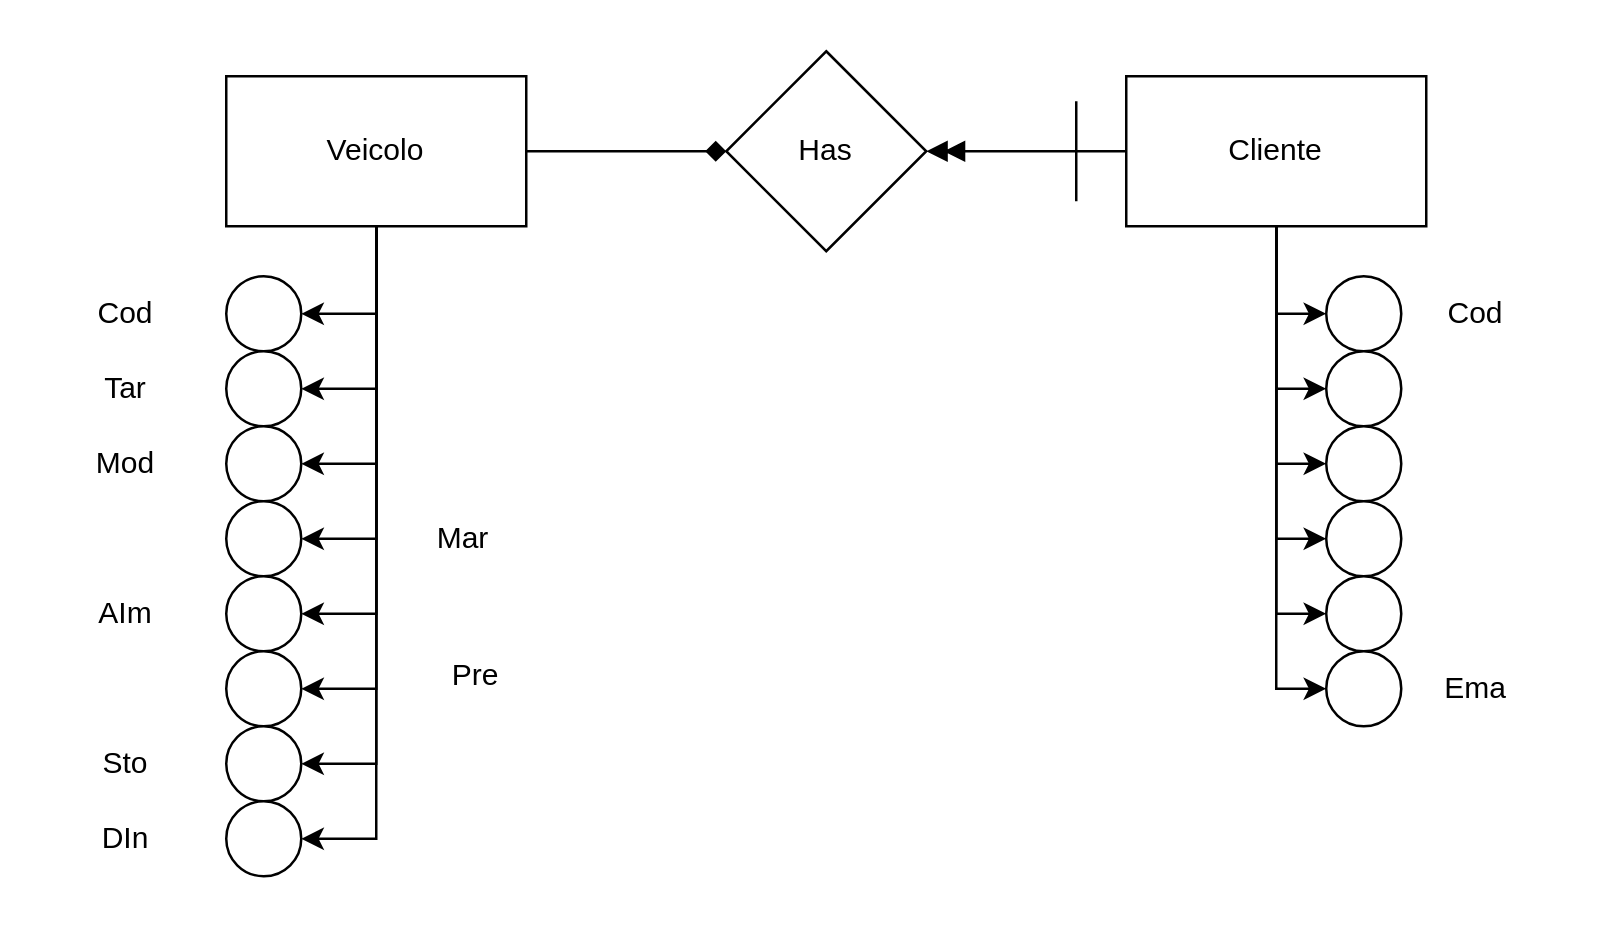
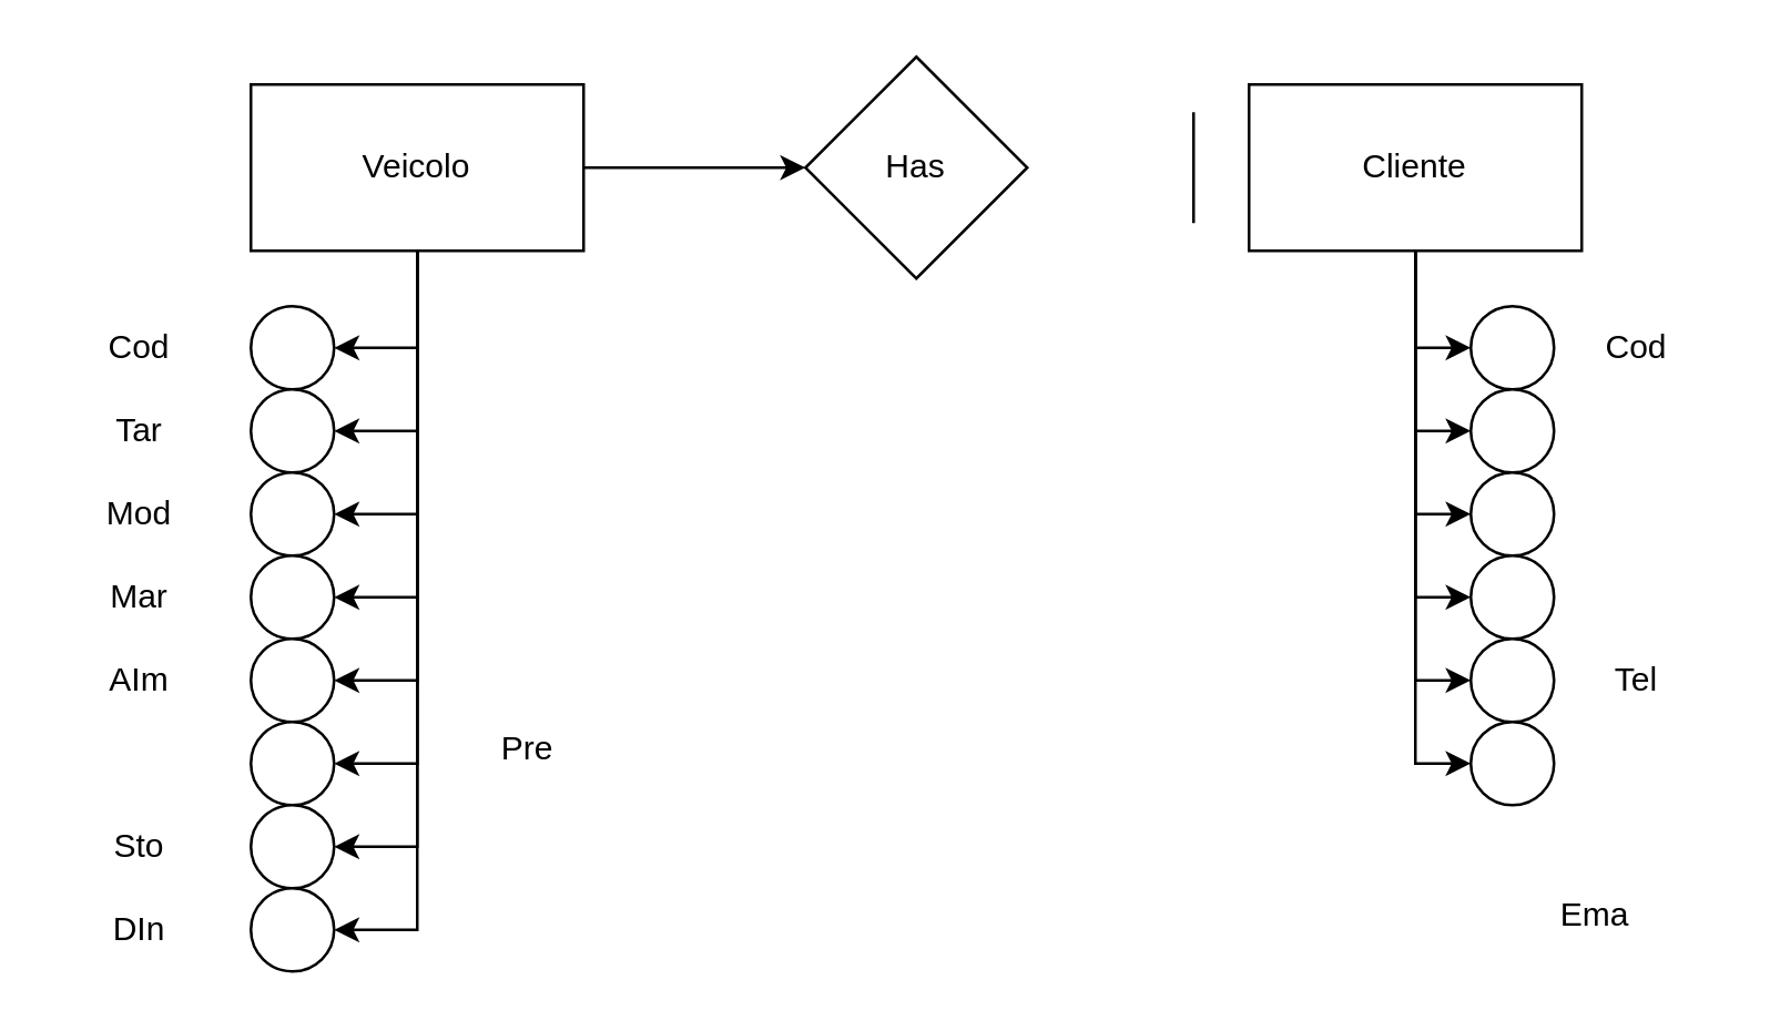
  <mxCell id="0" />
  <mxCell id="1" parent="0" />
- <mxCell id="2" style="edgeStyle=orthogonalEdgeStyle;rounded=0;orthogonalLoop=1;jettySize=auto;html=1;exitX=1;exitY=0.5;exitDx=0;exitDy=0;entryX=0;entryY=0.5;entryDx=0;entryDy=0;endArrow=diamond;endFill=1;" parent="1" source="11" target="20" edge="1"><mxGeometry relative="1" as="geometry" /></mxCell>
+ <mxCell id="2" style="edgeStyle=orthogonalEdgeStyle;rounded=0;orthogonalLoop=1;jettySize=auto;html=1;exitX=1;exitY=0.5;exitDx=0;exitDy=0;entryX=0;entryY=0.5;entryDx=0;entryDy=0;endArrow=classic;endFill=1;" parent="1" source="11" target="20" edge="1"><mxGeometry relative="1" as="geometry" /></mxCell>
  <mxCell id="3" style="edgeStyle=orthogonalEdgeStyle;rounded=0;orthogonalLoop=1;jettySize=auto;html=1;exitX=0.5;exitY=1;exitDx=0;exitDy=0;entryX=1;entryY=0.5;entryDx=0;entryDy=0;" parent="1" source="11" target="21" edge="1"><mxGeometry relative="1" as="geometry" /></mxCell>
  <mxCell id="4" style="edgeStyle=orthogonalEdgeStyle;rounded=0;orthogonalLoop=1;jettySize=auto;html=1;exitX=0.5;exitY=1;exitDx=0;exitDy=0;entryX=1;entryY=0.5;entryDx=0;entryDy=0;" parent="1" source="11" target="22" edge="1"><mxGeometry relative="1" as="geometry" /></mxCell>
  <mxCell id="5" style="edgeStyle=orthogonalEdgeStyle;rounded=0;orthogonalLoop=1;jettySize=auto;html=1;exitX=0.5;exitY=1;exitDx=0;exitDy=0;entryX=1;entryY=0.5;entryDx=0;entryDy=0;" parent="1" source="11" target="23" edge="1"><mxGeometry relative="1" as="geometry" /></mxCell>
  <mxCell id="6" style="edgeStyle=orthogonalEdgeStyle;rounded=0;orthogonalLoop=1;jettySize=auto;html=1;exitX=0.5;exitY=1;exitDx=0;exitDy=0;entryX=1;entryY=0.5;entryDx=0;entryDy=0;" parent="1" source="11" target="24" edge="1"><mxGeometry relative="1" as="geometry" /></mxCell>
  <mxCell id="7" style="edgeStyle=orthogonalEdgeStyle;rounded=0;orthogonalLoop=1;jettySize=auto;html=1;exitX=0.5;exitY=1;exitDx=0;exitDy=0;entryX=1;entryY=0.5;entryDx=0;entryDy=0;" parent="1" source="11" target="25" edge="1"><mxGeometry relative="1" as="geometry" /></mxCell>
  <mxCell id="8" style="edgeStyle=orthogonalEdgeStyle;rounded=0;orthogonalLoop=1;jettySize=auto;html=1;exitX=0.5;exitY=1;exitDx=0;exitDy=0;entryX=1;entryY=0.5;entryDx=0;entryDy=0;" parent="1" source="11" target="31" edge="1"><mxGeometry relative="1" as="geometry" /></mxCell>
  <mxCell id="9" style="edgeStyle=orthogonalEdgeStyle;rounded=0;orthogonalLoop=1;jettySize=auto;html=1;exitX=0.5;exitY=1;exitDx=0;exitDy=0;entryX=1;entryY=0.5;entryDx=0;entryDy=0;" parent="1" source="11" target="33" edge="1"><mxGeometry relative="1" as="geometry" /></mxCell>
  <mxCell id="10" style="edgeStyle=orthogonalEdgeStyle;rounded=0;orthogonalLoop=1;jettySize=auto;html=1;exitX=0.5;exitY=1;exitDx=0;exitDy=0;entryX=1;entryY=0.5;entryDx=0;entryDy=0;" parent="1" source="11" target="35" edge="1"><mxGeometry relative="1" as="geometry" /></mxCell>
  <mxCell id="11" value="Veicolo" style="rounded=0;whiteSpace=wrap;html=1;" parent="1" vertex="1"><mxGeometry x="90" y="30" width="120" height="60" as="geometry" /></mxCell>
- <mxCell id="12" style="edgeStyle=orthogonalEdgeStyle;rounded=0;orthogonalLoop=1;jettySize=auto;html=1;exitX=0;exitY=0.5;exitDx=0;exitDy=0;entryX=1;entryY=0.5;entryDx=0;entryDy=0;endArrow=doubleBlock;endFill=1;" parent="1" source="19" target="20" edge="1"><mxGeometry relative="1" as="geometry" /></mxCell>
  <mxCell id="13" style="edgeStyle=orthogonalEdgeStyle;rounded=0;orthogonalLoop=1;jettySize=auto;html=1;exitX=0.5;exitY=1;exitDx=0;exitDy=0;entryX=0;entryY=0.5;entryDx=0;entryDy=0;" parent="1" source="19" target="37" edge="1"><mxGeometry relative="1" as="geometry" /></mxCell>
  <mxCell id="14" style="edgeStyle=orthogonalEdgeStyle;rounded=0;orthogonalLoop=1;jettySize=auto;html=1;exitX=0.5;exitY=1;exitDx=0;exitDy=0;entryX=0;entryY=0.5;entryDx=0;entryDy=0;" parent="1" source="19" target="38" edge="1"><mxGeometry relative="1" as="geometry" /></mxCell>
  <mxCell id="15" style="edgeStyle=orthogonalEdgeStyle;rounded=0;orthogonalLoop=1;jettySize=auto;html=1;exitX=0.5;exitY=1;exitDx=0;exitDy=0;entryX=0;entryY=0.5;entryDx=0;entryDy=0;" parent="1" source="19" target="39" edge="1"><mxGeometry relative="1" as="geometry" /></mxCell>
  <mxCell id="16" style="edgeStyle=orthogonalEdgeStyle;rounded=0;orthogonalLoop=1;jettySize=auto;html=1;exitX=0.5;exitY=1;exitDx=0;exitDy=0;entryX=0;entryY=0.5;entryDx=0;entryDy=0;" parent="1" source="19" target="40" edge="1"><mxGeometry relative="1" as="geometry" /></mxCell>
  <mxCell id="17" style="edgeStyle=orthogonalEdgeStyle;rounded=0;orthogonalLoop=1;jettySize=auto;html=1;exitX=0.5;exitY=1;exitDx=0;exitDy=0;entryX=0;entryY=0.5;entryDx=0;entryDy=0;" parent="1" source="19" target="41" edge="1"><mxGeometry relative="1" as="geometry" /></mxCell>
  <mxCell id="18" style="edgeStyle=orthogonalEdgeStyle;rounded=0;orthogonalLoop=1;jettySize=auto;html=1;exitX=0.5;exitY=1;exitDx=0;exitDy=0;entryX=0;entryY=0.5;entryDx=0;entryDy=0;" parent="1" source="19" target="42" edge="1"><mxGeometry relative="1" as="geometry" /></mxCell>
  <mxCell id="19" value="Cliente" style="rounded=0;whiteSpace=wrap;html=1;" parent="1" vertex="1"><mxGeometry x="450" y="30" width="120" height="60" as="geometry" /></mxCell>
  <mxCell id="20" value="Has" style="rhombus;whiteSpace=wrap;html=1;" parent="1" vertex="1"><mxGeometry x="290" y="20" width="80" height="80" as="geometry" /></mxCell>
  <mxCell id="21" value="" style="ellipse;whiteSpace=wrap;html=1;aspect=fixed;" parent="1" vertex="1"><mxGeometry x="90" y="110" width="30" height="30" as="geometry" /></mxCell>
  <mxCell id="22" value="" style="ellipse;whiteSpace=wrap;html=1;aspect=fixed;" parent="1" vertex="1"><mxGeometry x="90" y="140" width="30" height="30" as="geometry" /></mxCell>
  <mxCell id="23" value="" style="ellipse;whiteSpace=wrap;html=1;aspect=fixed;" parent="1" vertex="1"><mxGeometry x="90" y="170" width="30" height="30" as="geometry" /></mxCell>
  <mxCell id="24" value="" style="ellipse;whiteSpace=wrap;html=1;aspect=fixed;" parent="1" vertex="1"><mxGeometry x="90" y="200" width="30" height="30" as="geometry" /></mxCell>
  <mxCell id="25" value="" style="ellipse;whiteSpace=wrap;html=1;aspect=fixed;" parent="1" vertex="1"><mxGeometry x="90" y="230" width="30" height="30" as="geometry" /></mxCell>
  <mxCell id="26" value="Cod" style="text;html=1;align=center;verticalAlign=middle;whiteSpace=wrap;rounded=0;" parent="1" vertex="1"><mxGeometry x="20" y="110" width="60" height="30" as="geometry" /></mxCell>
  <mxCell id="27" value="Tar" style="text;html=1;align=center;verticalAlign=middle;whiteSpace=wrap;rounded=0;" parent="1" vertex="1"><mxGeometry x="20" y="140" width="60" height="30" as="geometry" /></mxCell>
  <mxCell id="28" value="Mod" style="text;html=1;align=center;verticalAlign=middle;whiteSpace=wrap;rounded=0;" parent="1" vertex="1"><mxGeometry x="20" y="170" width="60" height="30" as="geometry" /></mxCell>
- <mxCell id="29" value="Mar" style="text;html=1;align=center;verticalAlign=middle;whiteSpace=wrap;rounded=0;" parent="1" vertex="1"><mxGeometry x="155" y="200" width="60" height="30" as="geometry" /></mxCell>
+ <mxCell id="29" value="Mar" style="text;html=1;align=center;verticalAlign=middle;whiteSpace=wrap;rounded=0;" parent="1" vertex="1"><mxGeometry x="20" y="200" width="60" height="30" as="geometry" /></mxCell>
  <mxCell id="30" value="AIm" style="text;html=1;align=center;verticalAlign=middle;whiteSpace=wrap;rounded=0;" parent="1" vertex="1"><mxGeometry x="20" y="230" width="60" height="30" as="geometry" /></mxCell>
  <mxCell id="31" value="" style="ellipse;whiteSpace=wrap;html=1;aspect=fixed;" parent="1" vertex="1"><mxGeometry x="90" y="260" width="30" height="30" as="geometry" /></mxCell>
  <mxCell id="32" value="Pre" style="text;html=1;align=center;verticalAlign=middle;whiteSpace=wrap;rounded=0;" parent="1" vertex="1"><mxGeometry x="160" y="255" width="60" height="30" as="geometry" /></mxCell>
  <mxCell id="33" value="" style="ellipse;whiteSpace=wrap;html=1;aspect=fixed;" parent="1" vertex="1"><mxGeometry x="90" y="290" width="30" height="30" as="geometry" /></mxCell>
  <mxCell id="34" value="Sto" style="text;html=1;align=center;verticalAlign=middle;whiteSpace=wrap;rounded=0;" parent="1" vertex="1"><mxGeometry x="20" y="290" width="60" height="30" as="geometry" /></mxCell>
  <mxCell id="35" value="" style="ellipse;whiteSpace=wrap;html=1;aspect=fixed;" parent="1" vertex="1"><mxGeometry x="90" y="320" width="30" height="30" as="geometry" /></mxCell>
  <mxCell id="36" value="DIn" style="text;html=1;align=center;verticalAlign=middle;whiteSpace=wrap;rounded=0;" parent="1" vertex="1"><mxGeometry x="20" y="320" width="60" height="30" as="geometry" /></mxCell>
  <mxCell id="37" value="" style="ellipse;whiteSpace=wrap;html=1;aspect=fixed;" parent="1" vertex="1"><mxGeometry x="530" y="110" width="30" height="30" as="geometry" /></mxCell>
  <mxCell id="38" value="" style="ellipse;whiteSpace=wrap;html=1;aspect=fixed;" parent="1" vertex="1"><mxGeometry x="530" y="140" width="30" height="30" as="geometry" /></mxCell>
  <mxCell id="39" value="" style="ellipse;whiteSpace=wrap;html=1;aspect=fixed;" parent="1" vertex="1"><mxGeometry x="530" y="170" width="30" height="30" as="geometry" /></mxCell>
  <mxCell id="40" value="" style="ellipse;whiteSpace=wrap;html=1;aspect=fixed;" parent="1" vertex="1"><mxGeometry x="530" y="200" width="30" height="30" as="geometry" /></mxCell>
  <mxCell id="41" value="" style="ellipse;whiteSpace=wrap;html=1;aspect=fixed;" parent="1" vertex="1"><mxGeometry x="530" y="230" width="30" height="30" as="geometry" /></mxCell>
  <mxCell id="42" value="" style="ellipse;whiteSpace=wrap;html=1;aspect=fixed;" parent="1" vertex="1"><mxGeometry x="530" y="260" width="30" height="30" as="geometry" /></mxCell>
  <mxCell id="43" value="Cod" style="text;html=1;align=center;verticalAlign=middle;whiteSpace=wrap;rounded=0;" parent="1" vertex="1"><mxGeometry x="560" y="110" width="60" height="30" as="geometry" /></mxCell>
- <mxCell id="45" value="Ema" style="text;html=1;align=center;verticalAlign=middle;whiteSpace=wrap;rounded=0;" parent="1" vertex="1"><mxGeometry x="560" y="260" width="60" height="30" as="geometry" /></mxCell>
+ <mxCell id="44" value="Tel" style="text;html=1;align=center;verticalAlign=middle;whiteSpace=wrap;rounded=0;" parent="1" vertex="1"><mxGeometry x="560" y="230" width="60" height="30" as="geometry" /></mxCell>
+ <mxCell id="45" value="Ema" style="text;html=1;align=center;verticalAlign=middle;whiteSpace=wrap;rounded=0;" parent="1" vertex="1"><mxGeometry x="545" y="315" width="60" height="30" as="geometry" /></mxCell>
  <mxCell id="46" value="" style="endArrow=none;html=1;rounded=0;" parent="1" edge="1"><mxGeometry width="50" height="50" relative="1" as="geometry"><mxPoint x="430" y="80" as="sourcePoint" /><mxPoint x="430" y="40" as="targetPoint" /></mxGeometry></mxCell>
